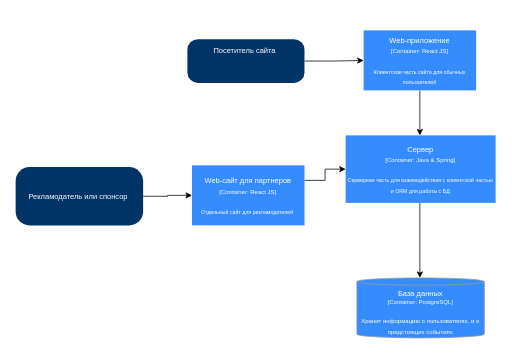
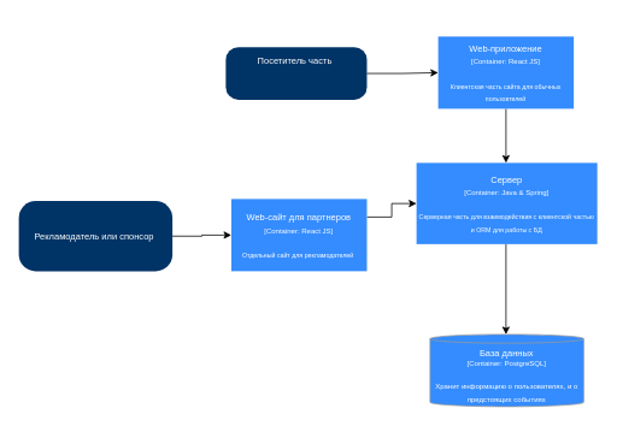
  <mxCell id="0" />
  <mxCell id="1" parent="0" />
  <mxCell id="2" value="&lt;font style=&quot;font-size: 10px;&quot; color=&quot;#ffffff&quot;&gt;База данных&lt;/font&gt;&lt;div style=&quot;font-size: 8px;&quot;&gt;&lt;font style=&quot;font-size: 8px;&quot; color=&quot;#ffffff&quot;&gt;[Container: PostgreSQL]&lt;/font&gt;&lt;/div&gt;&lt;div style=&quot;font-size: 8px;&quot;&gt;&lt;font style=&quot;font-size: 8px;&quot; color=&quot;#ffffff&quot;&gt;&lt;span style=&quot;font-size: 10px;&quot;&gt;&lt;br&gt;&lt;/span&gt;&lt;/font&gt;&lt;/div&gt;&lt;div&gt;&lt;font style=&quot;font-size: 8px;&quot; color=&quot;#ffffff&quot;&gt;Хранит информацию о пользователях, и о предстоящих событиях&lt;/font&gt;&lt;/div&gt;" style="shape=cylinder3;whiteSpace=wrap;html=1;boundedLbl=1;backgroundOutline=1;size=4.886;fillColor=#348CFE;strokeColor=#999999;" parent="1" vertex="1"><mxGeometry x="475" y="370" width="170" height="80" as="geometry" /></mxCell>
  <mxCell id="3" value="" style="group" parent="1" vertex="1" connectable="0"><mxGeometry x="249" y="20" width="156.15" height="90" as="geometry" /></mxCell>
- <mxCell id="4" value="&lt;font style=&quot;font-size: 10px;&quot;&gt;Посетитель сайта&amp;nbsp;&lt;/font&gt;&lt;div&gt;&lt;div&gt;&lt;font style=&quot;font-size: 10px;&quot;&gt;&lt;br&gt;&lt;/font&gt;&lt;/div&gt;&lt;div&gt;&lt;br&gt;&lt;/div&gt;&lt;/div&gt;" style="rounded=1;whiteSpace=wrap;html=1;strokeColor=none;fillColor=#003366;fontColor=#FFFFFF;arcSize=24;" parent="3" vertex="1"><mxGeometry y="31.733" width="156.15" height="58.267" as="geometry" /></mxCell>
+ <mxCell id="4" value="&lt;font style=&quot;font-size: 10px;&quot;&gt;Посетитель часть&amp;nbsp;&lt;/font&gt;&lt;div&gt;&lt;div&gt;&lt;font style=&quot;font-size: 10px;&quot;&gt;&lt;br&gt;&lt;/font&gt;&lt;/div&gt;&lt;div&gt;&lt;br&gt;&lt;/div&gt;&lt;/div&gt;" style="rounded=1;whiteSpace=wrap;html=1;strokeColor=none;fillColor=#003366;fontColor=#FFFFFF;arcSize=24;" parent="3" vertex="1"><mxGeometry y="31.733" width="156.15" height="58.267" as="geometry" /></mxCell>
  <mxCell id="5" style="edgeStyle=orthogonalEdgeStyle;rounded=0;orthogonalLoop=1;jettySize=auto;html=1;" parent="1" source="6" edge="1"><mxGeometry relative="1" as="geometry"><mxPoint x="559" y="180" as="targetPoint" /></mxGeometry></mxCell>
  <mxCell id="6" value="&lt;font style=&quot;font-size: 10px;&quot;&gt;Web-приложение&lt;/font&gt;&lt;div&gt;&lt;font style=&quot;font-size: 8px;&quot;&gt;[Container: React JS]&lt;/font&gt;&lt;br&gt;&lt;div style=&quot;font-size: 10px;&quot;&gt;&lt;br&gt;&lt;/div&gt;&lt;div&gt;&lt;span style=&quot;font-size: 7px;&quot;&gt;Клиентская часть сайта для обычных пользовтелей&lt;/span&gt;&lt;/div&gt;&lt;/div&gt;" style="rounded=0;whiteSpace=wrap;html=1;strokeColor=none;fillColor=#348cfe;fontColor=#FFFFFF;" parent="1" vertex="1"><mxGeometry x="484" y="40" width="150" height="80" as="geometry" /></mxCell>
  <mxCell id="7" style="edgeStyle=orthogonalEdgeStyle;rounded=0;orthogonalLoop=1;jettySize=auto;html=1;" parent="1" edge="1"><mxGeometry relative="1" as="geometry"><mxPoint x="559" y="270" as="sourcePoint" /><mxPoint x="559" y="370" as="targetPoint" /></mxGeometry></mxCell>
  <mxCell id="8" value="&lt;font style=&quot;font-size: 10px;&quot;&gt;Сервер&lt;/font&gt;&lt;div&gt;&lt;font style=&quot;font-size: 8px;&quot;&gt;[Container: Java &amp;amp; Spring]&lt;/font&gt;&lt;br&gt;&lt;div style=&quot;font-size: 10px;&quot;&gt;&lt;br&gt;&lt;/div&gt;&lt;div&gt;&lt;span style=&quot;font-size: 7px;&quot;&gt;Серверная часть для взаимодействия с клиентской частью и ORM для работы с БД&lt;/span&gt;&lt;/div&gt;&lt;/div&gt;" style="rounded=0;whiteSpace=wrap;html=1;strokeColor=none;fillColor=#348cfe;fontColor=#FFFFFF;" parent="1" vertex="1"><mxGeometry x="460" y="180" width="200" height="90" as="geometry" /></mxCell>
  <mxCell id="9" style="edgeStyle=orthogonalEdgeStyle;rounded=0;orthogonalLoop=1;jettySize=auto;html=1;exitX=1;exitY=0.25;exitDx=0;exitDy=0;" edge="1" parent="1" source="10" target="8"><mxGeometry relative="1" as="geometry" /></mxCell>
  <mxCell id="10" value="&lt;span style=&quot;font-size: 10px;&quot;&gt;Web-сайт для партнеров&lt;/span&gt;&lt;br&gt;&lt;div&gt;&lt;font style=&quot;font-size: 8px;&quot;&gt;[Container: React JS]&lt;/font&gt;&lt;br&gt;&lt;div style=&quot;font-size: 10px;&quot;&gt;&lt;br&gt;&lt;/div&gt;&lt;div&gt;&lt;span style=&quot;font-size: 7px;&quot;&gt;Отдельный сайт для рекламодателей&amp;nbsp;&lt;/span&gt;&lt;/div&gt;&lt;/div&gt;" style="rounded=0;whiteSpace=wrap;html=1;strokeColor=none;fillColor=#348cfe;fontColor=#FFFFFF;" parent="1" vertex="1"><mxGeometry x="255.15" y="220" width="150" height="80" as="geometry" /></mxCell>
  <mxCell id="11" value="" style="group" parent="1" vertex="1" connectable="0"><mxGeometry y="180" width="170" height="120" as="geometry" x="20" /></mxCell>
  <mxCell id="12" value="&lt;font style=&quot;font-size: 10px;&quot;&gt;Рекламодатель или спонсор&amp;nbsp;&lt;/font&gt;" style="rounded=1;whiteSpace=wrap;html=1;strokeColor=none;fillColor=#003366;fontColor=#FFFFFF;arcSize=24;" parent="11" vertex="1"><mxGeometry y="42.31" width="170" height="77.69" as="geometry" /></mxCell>
  <mxCell id="13" style="edgeStyle=orthogonalEdgeStyle;rounded=0;orthogonalLoop=1;jettySize=auto;html=1;" parent="1" source="4" target="6" edge="1"><mxGeometry relative="1" as="geometry" /></mxCell>
  <mxCell id="14" style="edgeStyle=orthogonalEdgeStyle;rounded=0;orthogonalLoop=1;jettySize=auto;html=1;exitX=1;exitY=0.5;exitDx=0;exitDy=0;entryX=0;entryY=0.5;entryDx=0;entryDy=0;" edge="1" parent="1" source="12" target="10"><mxGeometry relative="1" as="geometry" /></mxCell>
